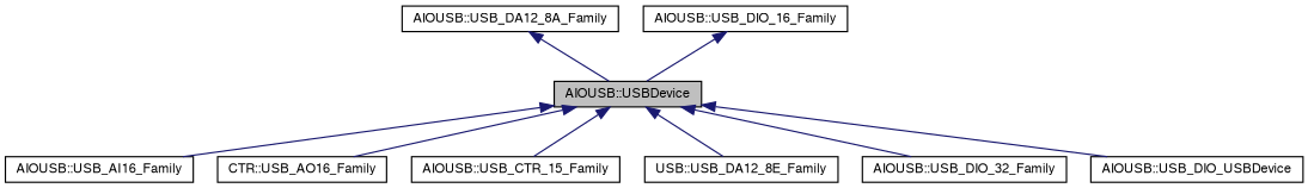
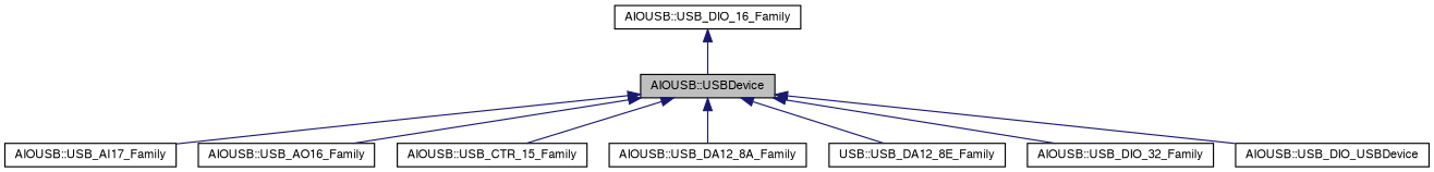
  digraph {
    rankdir=TB
    node [color=black fillcolor=white fontname=FreeSans fontsize=10 shape=record style=filled]
    edge [color=midnightblue dir=back fontname=FreeSans fontsize=10 labelfontname=FreeSans labelfontsize=10 style=solid]
    n1 [fillcolor=grey75 fontcolor=black height=0.2 label="AIOUSB::USBDevice" width=0.4]
-   n2 [height=0.2 label="AIOUSB::USB_AI16_Family" width=0.4]
-   n3 [height=0.2 label="CTR::USB_AO16_Family" width=0.4]
+   n2 [height=0.2 label="AIOUSB::USB_AI17_Family" width=0.4]
+   n3 [height=0.2 label="AIOUSB::USB_AO16_Family" width=0.4]
    n4 [height=0.2 label="AIOUSB::USB_CTR_15_Family" width=0.4]
    n5 [height=0.2 label="AIOUSB::USB_DA12_8A_Family" width=0.4]
    n6 [height=0.2 label="USB::USB_DA12_8E_Family" width=0.4]
    n7 [height=0.2 label="AIOUSB::USB_DIO_32_Family" width=0.4]
    n8 [height=0.2 label="AIOUSB::USB_DIO_USBDevice" width=0.4]
    n9 [height=0.2 label="AIOUSB::USB_DIO_16_Family" width=0.4]
    n1 -> n2
    n1 -> n3
    n1 -> n4
-   n5 -> n1
+   n1 -> n5
    n1 -> n6
    n1 -> n7
    n1 -> n8
    n9 -> n1
  }
